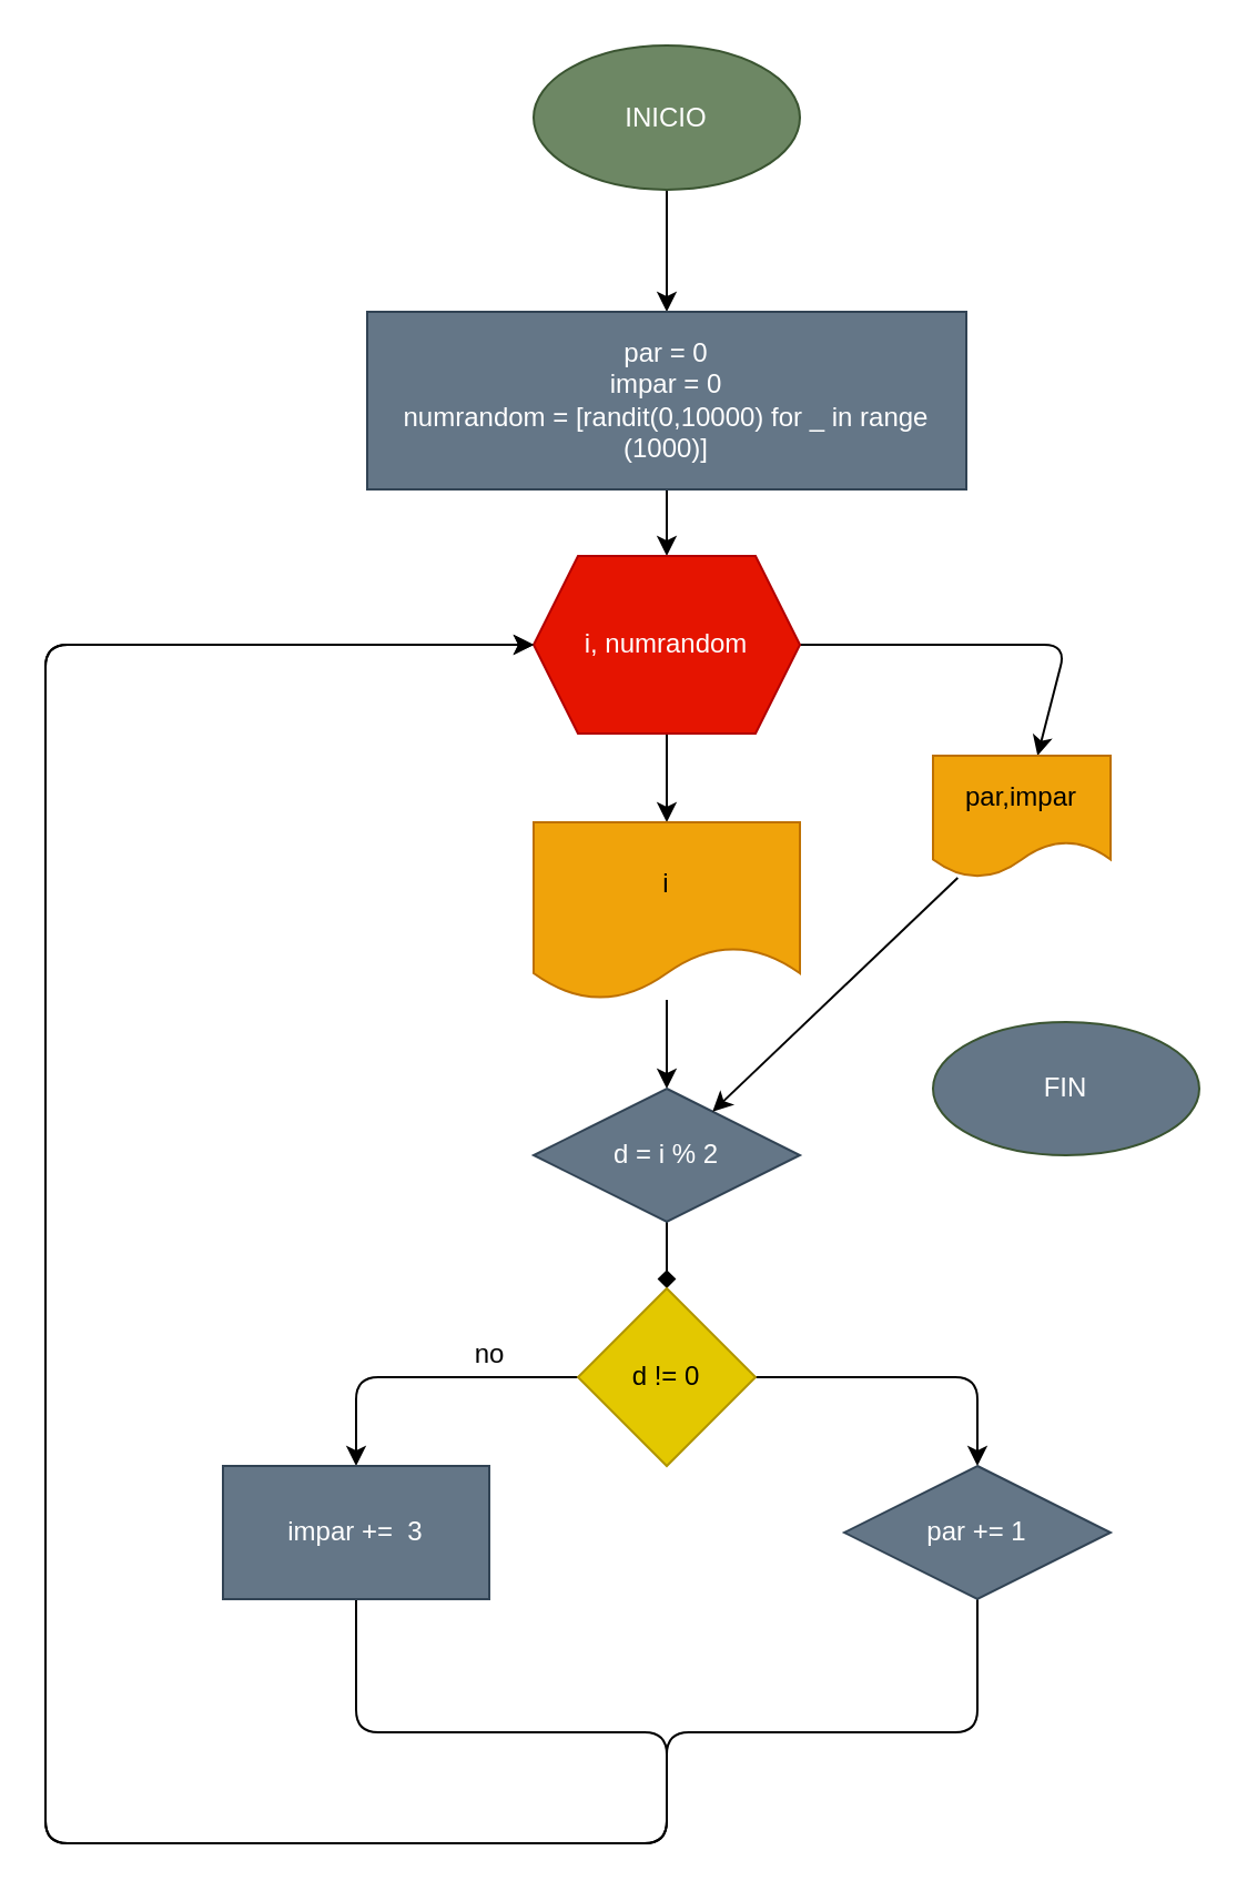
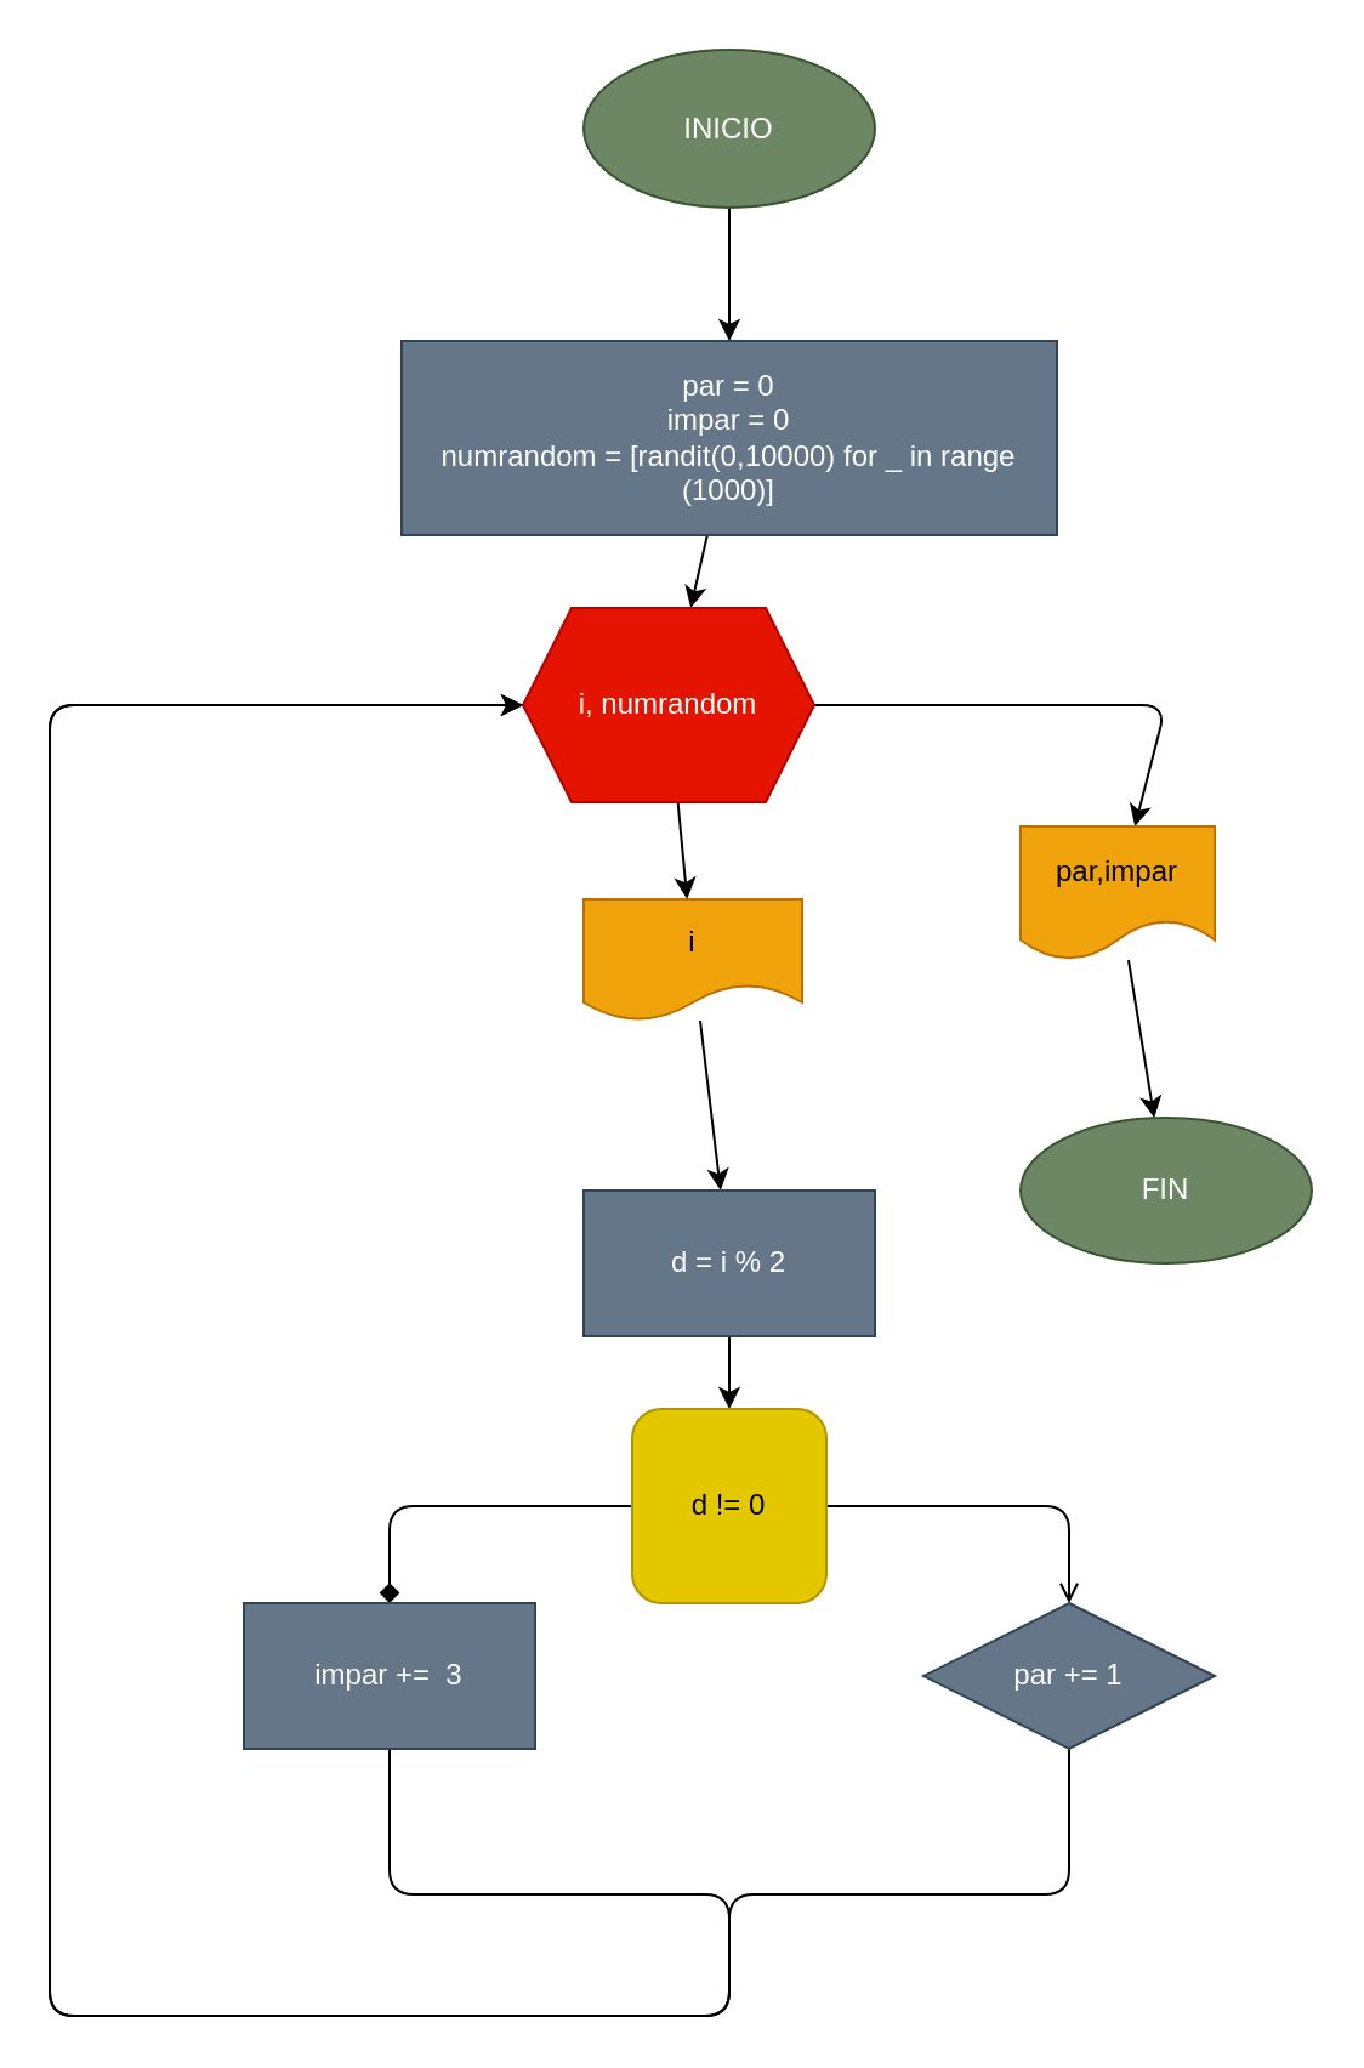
  <mxCell id="0" />
  <mxCell id="1" parent="0" />
  <mxCell id="2" value="" style="edgeStyle=none;html=1;" edge="1" parent="1" source="3" target="5"><mxGeometry relative="1" as="geometry" /></mxCell>
  <mxCell id="3" value="INICIO" style="ellipse;whiteSpace=wrap;html=1;fillColor=#6d8764;fontColor=#ffffff;strokeColor=#3A5431;" parent="1" vertex="1"><mxGeometry x="240" y="20" width="120" height="65" as="geometry" /></mxCell>
  <mxCell id="4" value="" style="edgeStyle=none;html=1;" edge="1" parent="1" source="5" target="8"><mxGeometry relative="1" as="geometry" /></mxCell>
  <mxCell id="5" value="par = 0&lt;br&gt;impar = 0&lt;br&gt;numrandom = [randit(0,10000) for _ in range (1000)]" style="whiteSpace=wrap;html=1;fillColor=#647687;fontColor=#ffffff;strokeColor=#314354;" vertex="1" parent="1"><mxGeometry x="165" y="140" width="270" height="80" as="geometry" /></mxCell>
  <mxCell id="6" value="" style="edgeStyle=none;html=1;" edge="1" parent="1" source="8" target="10"><mxGeometry relative="1" as="geometry"><Array as="points" /></mxGeometry></mxCell>
  <mxCell id="7" value="" style="edgeStyle=none;html=1;" edge="1" parent="1" source="8" target="21"><mxGeometry relative="1" as="geometry"><Array as="points"><mxPoint x="480" y="290" /></Array></mxGeometry></mxCell>
- <mxCell id="8" value="i, numrandom" style="shape=hexagon;perimeter=hexagonPerimeter2;whiteSpace=wrap;html=1;fixedSize=1;fillColor=#e51400;fontColor=#ffffff;strokeColor=#B20000;" vertex="1" parent="1"><mxGeometry x="240" y="250" width="120" height="80" as="geometry" /></mxCell>
+ <mxCell id="8" value="i, numrandom" style="shape=hexagon;perimeter=hexagonPerimeter2;whiteSpace=wrap;html=1;fixedSize=1;fillColor=#e51400;fontColor=#ffffff;strokeColor=#B20000;" vertex="1" parent="1"><mxGeometry x="215" y="250" width="120" height="80" as="geometry" /></mxCell>
  <mxCell id="9" value="" style="edgeStyle=none;html=1;" edge="1" parent="1" source="10" target="12"><mxGeometry relative="1" as="geometry" /></mxCell>
- <mxCell id="10" value="i" style="shape=document;whiteSpace=wrap;html=1;boundedLbl=1;fillColor=#f0a30a;fontColor=#000000;strokeColor=#BD7000;" vertex="1" parent="1"><mxGeometry x="240" y="370" width="120" height="80" as="geometry" /></mxCell>
- <mxCell id="11" value="" style="edgeStyle=none;html=1;endArrow=diamond;" edge="1" parent="1" source="12" target="15"><mxGeometry relative="1" as="geometry" /></mxCell>
- <mxCell id="12" value="d = i % 2" style="rhombus;whiteSpace=wrap;html=1;fillColor=#647687;fontColor=#ffffff;strokeColor=#314354;" vertex="1" parent="1"><mxGeometry x="240" y="490" width="120" height="60" as="geometry" /></mxCell>
- <mxCell id="13" value="" style="edgeStyle=none;html=1;" edge="1" parent="1" source="15" target="17"><mxGeometry relative="1" as="geometry"><Array as="points"><mxPoint x="440" y="620" /></Array></mxGeometry></mxCell>
- <mxCell id="14" value="" style="edgeStyle=none;html=1;" edge="1" parent="1" source="15" target="19"><mxGeometry relative="1" as="geometry"><Array as="points"><mxPoint x="160" y="620" /></Array></mxGeometry></mxCell>
- <mxCell id="15" value="d != 0" style="rhombus;whiteSpace=wrap;html=1;fillColor=#e3c800;fontColor=#000000;strokeColor=#B09500;" vertex="1" parent="1"><mxGeometry x="260" y="580" width="80" height="80" as="geometry" /></mxCell>
+ <mxCell id="10" value="i" style="shape=document;whiteSpace=wrap;html=1;boundedLbl=1;fillColor=#f0a30a;fontColor=#000000;strokeColor=#BD7000;" vertex="1" parent="1"><mxGeometry x="240" y="370" width="90" height="50" as="geometry" /></mxCell>
+ <mxCell id="11" value="" style="edgeStyle=none;html=1;" edge="1" parent="1" source="12" target="15"><mxGeometry relative="1" as="geometry" /></mxCell>
+ <mxCell id="12" value="d = i % 2" style="whiteSpace=wrap;html=1;fillColor=#647687;fontColor=#ffffff;strokeColor=#314354;" vertex="1" parent="1"><mxGeometry x="240" y="490" width="120" height="60" as="geometry" /></mxCell>
+ <mxCell id="13" value="" style="edgeStyle=none;html=1;endArrow=open;" edge="1" parent="1" source="15" target="17"><mxGeometry relative="1" as="geometry"><Array as="points"><mxPoint x="440" y="620" /></Array></mxGeometry></mxCell>
+ <mxCell id="14" value="" style="edgeStyle=none;html=1;endArrow=diamond;" edge="1" parent="1" source="15" target="19"><mxGeometry relative="1" as="geometry"><Array as="points"><mxPoint x="160" y="620" /></Array></mxGeometry></mxCell>
+ <mxCell id="15" value="d != 0" style="whiteSpace=wrap;html=1;fillColor=#e3c800;fontColor=#000000;strokeColor=#B09500;rounded=1;" vertex="1" parent="1"><mxGeometry x="260" y="580" width="80" height="80" as="geometry" /></mxCell>
  <mxCell id="16" style="edgeStyle=none;html=1;" edge="1" parent="1" source="17" target="8"><mxGeometry relative="1" as="geometry"><Array as="points"><mxPoint x="440" y="780" /><mxPoint x="300" y="780" /><mxPoint x="300" y="830" /><mxPoint x="20" y="830" /><mxPoint x="20" y="290" /></Array></mxGeometry></mxCell>
  <mxCell id="17" value="par += 1" style="rhombus;whiteSpace=wrap;html=1;fillColor=#647687;fontColor=#ffffff;strokeColor=#314354;" vertex="1" parent="1"><mxGeometry x="380" y="660" width="120" height="60" as="geometry" /></mxCell>
  <mxCell id="18" style="edgeStyle=none;html=1;" edge="1" parent="1" source="19" target="8"><mxGeometry relative="1" as="geometry"><Array as="points"><mxPoint x="160" y="780" /><mxPoint x="300" y="780" /><mxPoint x="300" y="830" /><mxPoint x="20" y="830" /><mxPoint x="20" y="290" /></Array></mxGeometry></mxCell>
  <mxCell id="19" value="impar +=&amp;nbsp; 3" style="whiteSpace=wrap;html=1;fillColor=#647687;fontColor=#ffffff;strokeColor=#314354;" vertex="1" parent="1"><mxGeometry x="100" y="660" width="120" height="60" as="geometry" /></mxCell>
- <mxCell id="20" value="" style="edgeStyle=none;html=1;" edge="1" parent="1" source="21" target="12"><mxGeometry relative="1" as="geometry" /></mxCell>
+ <mxCell id="20" value="" style="edgeStyle=none;html=1;" edge="1" parent="1" source="21" target="22"><mxGeometry relative="1" as="geometry" /></mxCell>
  <mxCell id="21" value="par,impar" style="shape=document;whiteSpace=wrap;html=1;boundedLbl=1;fillColor=#f0a30a;fontColor=#000000;strokeColor=#BD7000;" vertex="1" parent="1"><mxGeometry x="420" y="340" width="80" height="55" as="geometry" /></mxCell>
- <mxCell id="22" value="FIN" style="ellipse;whiteSpace=wrap;html=1;fillColor=#647687;fontColor=#ffffff;strokeColor=#3A5431;" vertex="1" parent="1"><mxGeometry x="420" y="460" width="120" height="60" as="geometry" /></mxCell>
- <mxCell id="23" value="no" style="text;html=1;align=center;verticalAlign=middle;resizable=0;points=[];autosize=1;strokeColor=none;fillColor=none;" vertex="1" parent="1"><mxGeometry x="205" y="600" width="30" height="20" as="geometry" /></mxCell>
+ <mxCell id="22" value="FIN" style="ellipse;whiteSpace=wrap;html=1;fillColor=#6d8764;fontColor=#ffffff;strokeColor=#3A5431;" vertex="1" parent="1"><mxGeometry x="420" y="460" width="120" height="60" as="geometry" /></mxCell>
